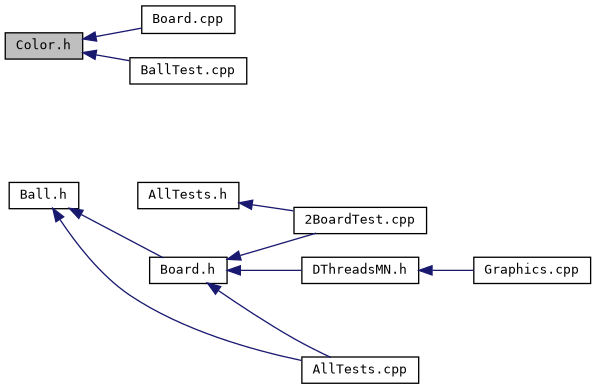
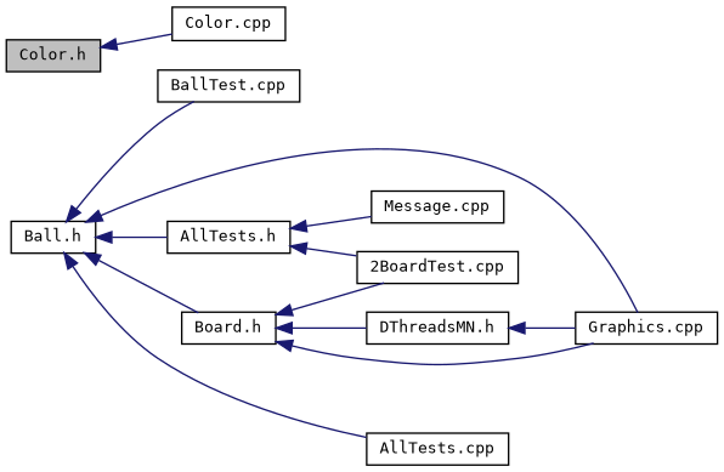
  digraph {
    fontname="DejaVu Sans Mono"
    rankdir=LR
    node [color=black fillcolor=white fontname="DejaVu Sans Mono" fontsize=10 shape=record style=filled]
    edge [color=midnightblue dir=back fontname="DejaVu Sans Mono" fontsize=10 labelfontname=Helvetica labelfontsize=10 style=solid]
    n1 [fillcolor=grey75 fontcolor=black height=0.2 label="Color.h" width=0.4]
-   n2 [height=0.2 label="Board.cpp" width=0.4]
+   n2 [height=0.2 label="Color.cpp" width=0.4]
    n3 [height=0.2 label="Ball.h" width=0.4]
    n4 [height=0.2 label="Board.h" width=0.4]
    n5 [height=0.2 label="AllTests.cpp" width=0.4]
    n6 [height=0.2 label="Graphics.cpp" width=0.4]
    n7 [height=0.2 label="AllTests.h" width=0.4]
    n8 [height=0.2 label="BallTest.cpp" width=0.4]
    n9 [height=0.2 label="2BoardTest.cpp" width=0.4]
    n10 [height=0.2 label="DThreadsMN.h" width=0.4]
+   n11 [height=0.2 label="Message.cpp" width=0.4]
    n1 -> n2
    n3 -> n4
    n3 -> n5
-   n1 -> n8
-   n4 -> n5
+   n3 -> n6
+   n3 -> n7
+   n3 -> n8
+   n4 -> n6
    n4 -> n9
    n4 -> n10
    n7 -> n9
+   n7 -> n11
    n10 -> n6
  }
